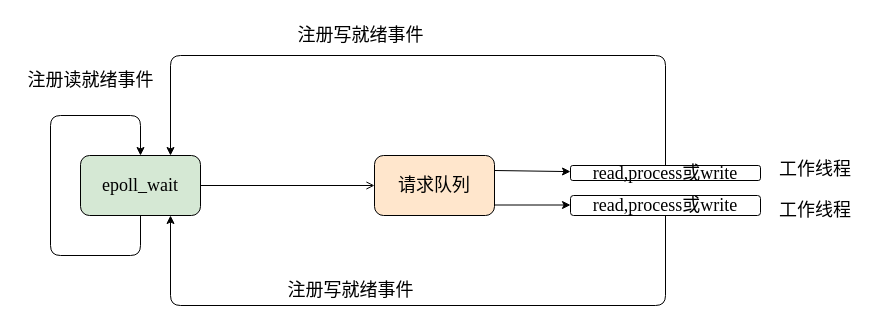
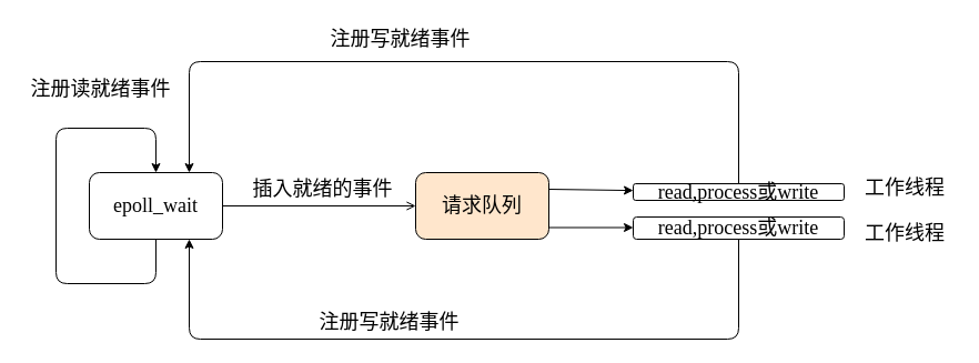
  <mxCell id="0" />
  <mxCell id="1" parent="0" />
  <mxCell id="2" value="" style="edgeStyle=none;html=1;fontFamily=Comic Sans MS;fontSize=18;" edge="1" parent="1" source="4"><mxGeometry relative="1" as="geometry"><mxPoint x="140" y="155" as="targetPoint" /><Array as="points"><mxPoint x="140" y="255" /><mxPoint x="50" y="255" /><mxPoint x="50" y="115" /><mxPoint x="140" y="115" /></Array></mxGeometry></mxCell>
  <mxCell id="3" value="" style="edgeStyle=none;html=1;fontFamily=Comic Sans MS;fontSize=18;endArrow=open;" edge="1" parent="1" source="4" target="7"><mxGeometry relative="1" as="geometry" /></mxCell>
- <mxCell id="4" value="epoll_wait" style="rounded=1;whiteSpace=wrap;html=1;fontFamily=Comic Sans MS;fontSize=18;fillColor=#d5e8d4;" vertex="1" parent="1"><mxGeometry x="80" y="155" width="120" height="60" as="geometry" /></mxCell>
+ <mxCell id="4" value="epoll_wait" style="rounded=1;whiteSpace=wrap;html=1;fontFamily=Comic Sans MS;fontSize=18;" vertex="1" parent="1"><mxGeometry x="80" y="155" width="120" height="60" as="geometry" /></mxCell>
  <mxCell id="5" value="注册读就绪事件" style="text;html=1;align=center;verticalAlign=middle;resizable=0;points=[];autosize=1;strokeColor=none;fillColor=none;fontSize=18;fontFamily=Comic Sans MS;" vertex="1" parent="1"><mxGeometry x="20" y="65" width="140" height="30" as="geometry" /></mxCell>
  <mxCell id="6" value="" style="edgeStyle=none;html=1;fontFamily=Comic Sans MS;fontSize=18;exitX=1;exitY=0.25;exitDx=0;exitDy=0;" edge="1" parent="1" source="7" target="10"><mxGeometry relative="1" as="geometry" /></mxCell>
  <mxCell id="7" value="请求队列" style="rounded=1;whiteSpace=wrap;html=1;fontFamily=Comic Sans MS;fontSize=18;fillColor=#ffe6cc;" vertex="1" parent="1"><mxGeometry x="374" y="155" width="120" height="60" as="geometry" /></mxCell>
+ <mxCell id="8" value="插入就绪的事件" style="text;html=1;align=center;verticalAlign=middle;resizable=0;points=[];autosize=1;strokeColor=none;fillColor=none;fontSize=18;fontFamily=Comic Sans MS;" vertex="1" parent="1"><mxGeometry x="220" y="155" width="140" height="30" as="geometry" /></mxCell>
  <mxCell id="9" value="" style="edgeStyle=none;html=1;fontFamily=Comic Sans MS;fontSize=18;exitX=0.5;exitY=0;exitDx=0;exitDy=0;entryX=0.75;entryY=0;entryDx=0;entryDy=0;" edge="1" parent="1" source="10" target="4"><mxGeometry relative="1" as="geometry"><mxPoint x="140" y="155" as="targetPoint" /><Array as="points"><mxPoint x="665" y="55" /><mxPoint x="170" y="55" /></Array></mxGeometry></mxCell>
  <mxCell id="10" value="read,process或write" style="rounded=1;whiteSpace=wrap;html=1;fontFamily=Comic Sans MS;fontSize=18;" vertex="1" parent="1"><mxGeometry x="570" y="165" width="190" height="15" as="geometry" /></mxCell>
  <mxCell id="11" value="" style="edgeStyle=none;html=1;fontFamily=Comic Sans MS;fontSize=18;entryX=0.75;entryY=1;entryDx=0;entryDy=0;exitX=0.5;exitY=1;exitDx=0;exitDy=0;" edge="1" parent="1" source="12" target="4"><mxGeometry relative="1" as="geometry"><mxPoint x="665" y="295" as="targetPoint" /><Array as="points"><mxPoint x="665" y="305" /><mxPoint x="170" y="305" /></Array></mxGeometry></mxCell>
  <mxCell id="12" value="read,process或write" style="rounded=1;whiteSpace=wrap;html=1;fontFamily=Comic Sans MS;fontSize=18;" vertex="1" parent="1"><mxGeometry x="570" y="195" width="190" height="20" as="geometry" /></mxCell>
  <mxCell id="13" value="" style="edgeStyle=none;html=1;fontFamily=Comic Sans MS;fontSize=18;exitX=1;exitY=0.25;exitDx=0;exitDy=0;" edge="1" parent="1"><mxGeometry relative="1" as="geometry"><mxPoint x="494" y="204.5" as="sourcePoint" /><mxPoint x="570" y="204.5" as="targetPoint" /></mxGeometry></mxCell>
  <mxCell id="14" value="工作线程" style="text;html=1;strokeColor=none;fillColor=none;align=center;verticalAlign=middle;whiteSpace=wrap;rounded=0;fontFamily=Comic Sans MS;fontSize=18;" vertex="1" parent="1"><mxGeometry x="770" y="154" width="90" height="30" as="geometry" /></mxCell>
  <mxCell id="15" value="工作线程" style="text;html=1;strokeColor=none;fillColor=none;align=center;verticalAlign=middle;whiteSpace=wrap;rounded=0;fontFamily=Comic Sans MS;fontSize=18;" vertex="1" parent="1"><mxGeometry x="770" y="195" width="90" height="30" as="geometry" /></mxCell>
  <mxCell id="16" value="注册写就绪事件" style="text;html=1;align=center;verticalAlign=middle;resizable=0;points=[];autosize=1;strokeColor=none;fillColor=none;fontSize=18;fontFamily=Comic Sans MS;" vertex="1" parent="1"><mxGeometry x="290" y="20" width="140" height="30" as="geometry" /></mxCell>
  <mxCell id="17" value="注册写就绪事件" style="text;html=1;align=center;verticalAlign=middle;resizable=0;points=[];autosize=1;strokeColor=none;fillColor=none;fontSize=18;fontFamily=Comic Sans MS;" vertex="1" parent="1"><mxGeometry x="280" y="275" width="140" height="30" as="geometry" /></mxCell>
